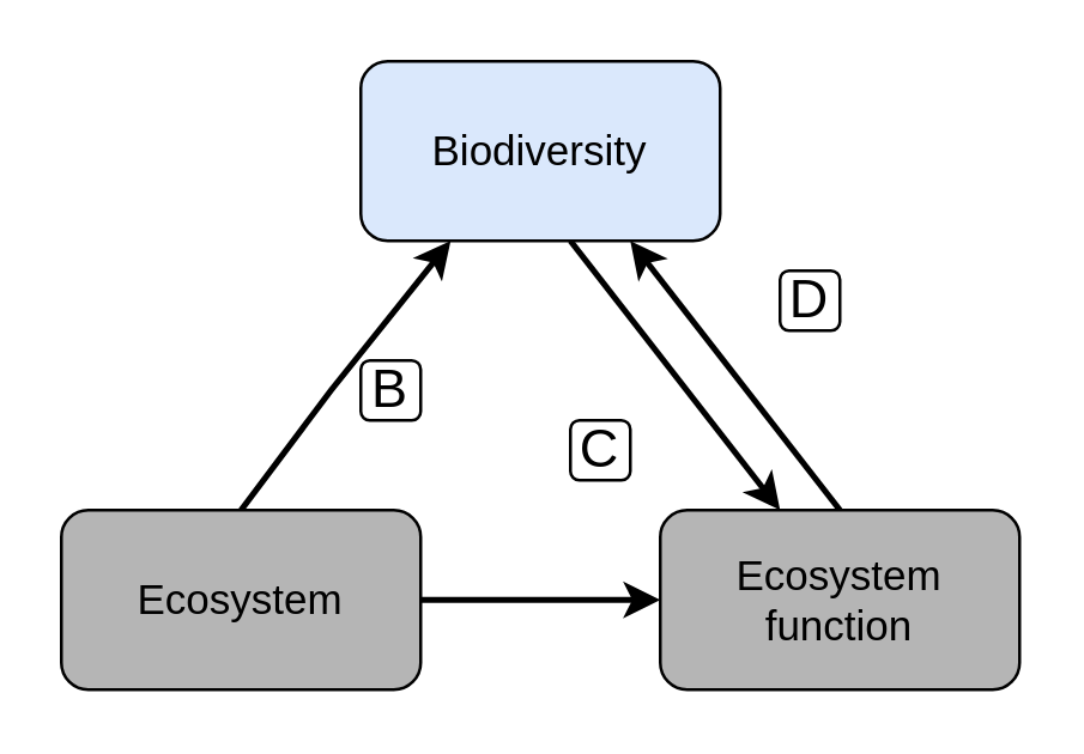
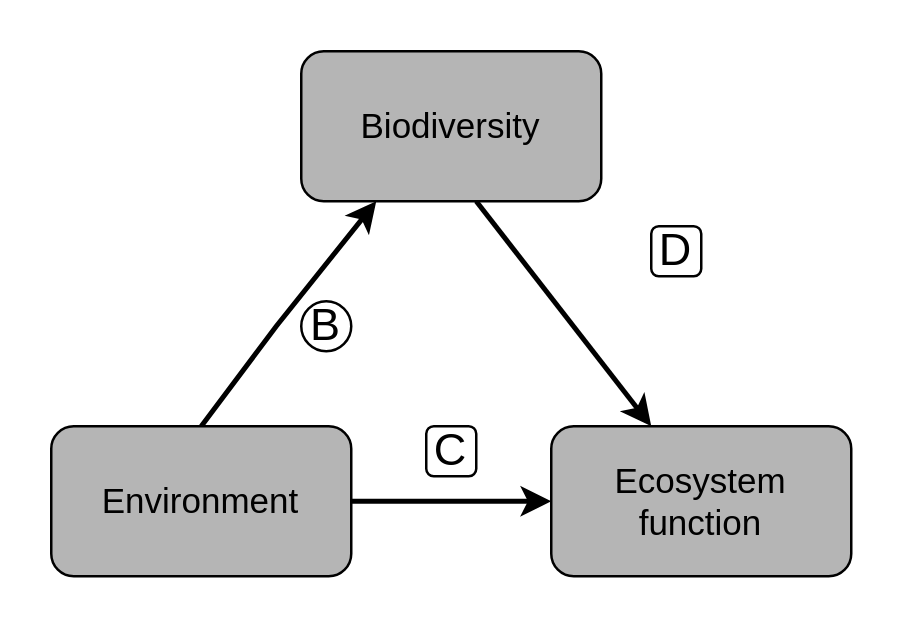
  <mxCell id="0" />
  <mxCell id="1" parent="0" />
  <mxCell id="2" value="" style="orthogonalLoop=1;jettySize=auto;html=1;exitX=0.5;exitY=0;exitDx=0;exitDy=0;entryX=0.25;entryY=1;entryDx=0;entryDy=0;endArrow=classic;endFill=1;fillColor=#030303;sketch=0;gradientColor=#ffffff;rounded=0;shadow=0;strokeWidth=2;labelBorderColor=none;fontSize=18;" edge="1" parent="1" source="4" target="8"><mxGeometry x="0.096" y="-16" relative="1" as="geometry"><Array as="points"><mxPoint x="110" y="130" /></Array><mxPoint y="-1" as="offset" /></mxGeometry></mxCell>
  <mxCell id="3" value="" style="edgeStyle=none;rounded=0;orthogonalLoop=1;jettySize=auto;html=1;exitX=1;exitY=0.5;exitDx=0;exitDy=0;entryX=0;entryY=0.5;entryDx=0;entryDy=0;strokeWidth=2;labelBorderColor=none;fontSize=18;" edge="1" parent="1" source="4" target="6"><mxGeometry x="0.025" y="14" relative="1" as="geometry"><mxPoint as="offset" /></mxGeometry></mxCell>
- <mxCell id="4" value="&lt;font style=&quot;font-size: 14px&quot;&gt;Ecosystem&lt;/font&gt;" style="rounded=1;whiteSpace=wrap;html=1;fillColor=#B5B5B5;" vertex="1" parent="1"><mxGeometry x="20" y="170" width="120" height="60" as="geometry" /></mxCell>
- <mxCell id="5" style="edgeStyle=none;rounded=0;orthogonalLoop=1;jettySize=auto;html=1;exitX=0.5;exitY=0;exitDx=0;exitDy=0;entryX=0.75;entryY=1;entryDx=0;entryDy=0;strokeWidth=2;labelBorderColor=none;" edge="1" parent="1" source="6" target="8"><mxGeometry relative="1" as="geometry" /></mxCell>
+ <mxCell id="4" value="&lt;font style=&quot;font-size: 14px&quot;&gt;Environment&lt;/font&gt;" style="rounded=1;whiteSpace=wrap;html=1;fillColor=#B5B5B5;" vertex="1" parent="1"><mxGeometry x="20" y="170" width="120" height="60" as="geometry" /></mxCell>
  <mxCell id="6" value="&lt;font style=&quot;font-size: 14px&quot;&gt;Ecosystem function&lt;/font&gt;" style="rounded=1;whiteSpace=wrap;html=1;fillColor=#B5B5B5;" vertex="1" parent="1"><mxGeometry x="220" y="170" width="120" height="60" as="geometry" /></mxCell>
  <mxCell id="7" value="" style="edgeStyle=none;rounded=0;orthogonalLoop=1;jettySize=auto;html=1;exitX=0.5;exitY=0;exitDx=0;exitDy=0;entryX=0.75;entryY=1;entryDx=0;entryDy=0;startArrow=classic;startFill=1;endArrow=none;endFill=0;strokeWidth=2;labelBorderColor=none;fontSize=18;" edge="1" parent="1"><mxGeometry x="-0.031" y="14" relative="1" as="geometry"><mxPoint x="260" y="170" as="sourcePoint" /><mxPoint x="190" y="80" as="targetPoint" /><mxPoint as="offset" /></mxGeometry></mxCell>
- <mxCell id="8" value="&lt;font style=&quot;font-size: 14px&quot;&gt;Biodiversity&lt;/font&gt;" style="rounded=1;whiteSpace=wrap;html=1;fillColor=#dae8fc;" vertex="1" parent="1"><mxGeometry x="120" y="20" width="120" height="60" as="geometry" /></mxCell>
- <mxCell id="9" value="B" style="rounded=1;whiteSpace=wrap;html=1;fontSize=18;fillColor=none;glass=0;" vertex="1" parent="1"><mxGeometry x="120" y="120" width="20" height="20" as="geometry" /></mxCell>
+ <mxCell id="8" value="&lt;font style=&quot;font-size: 14px&quot;&gt;Biodiversity&lt;/font&gt;" style="rounded=1;whiteSpace=wrap;html=1;fillColor=#B5B5B5;" vertex="1" parent="1"><mxGeometry x="120" y="20" width="120" height="60" as="geometry" /></mxCell>
+ <mxCell id="9" value="B" style="ellipse;whiteSpace=wrap;html=1;fontSize=18;fillColor=none;glass=0;" vertex="1" parent="1"><mxGeometry x="120" y="120" width="20" height="20" as="geometry" /></mxCell>
  <mxCell id="10" value="D" style="rounded=1;whiteSpace=wrap;html=1;fontSize=18;fillColor=none;glass=0;" vertex="1" parent="1"><mxGeometry x="260" y="90" width="20" height="20" as="geometry" /></mxCell>
- <mxCell id="11" value="C" style="rounded=1;whiteSpace=wrap;html=1;fontSize=18;fillColor=none;glass=0;" vertex="1" parent="1"><mxGeometry x="190" y="140" width="20" height="20" as="geometry" /></mxCell>
+ <mxCell id="11" value="C" style="rounded=1;whiteSpace=wrap;html=1;fontSize=18;fillColor=none;glass=0;" vertex="1" parent="1"><mxGeometry x="170" y="170" width="20" height="20" as="geometry" /></mxCell>
